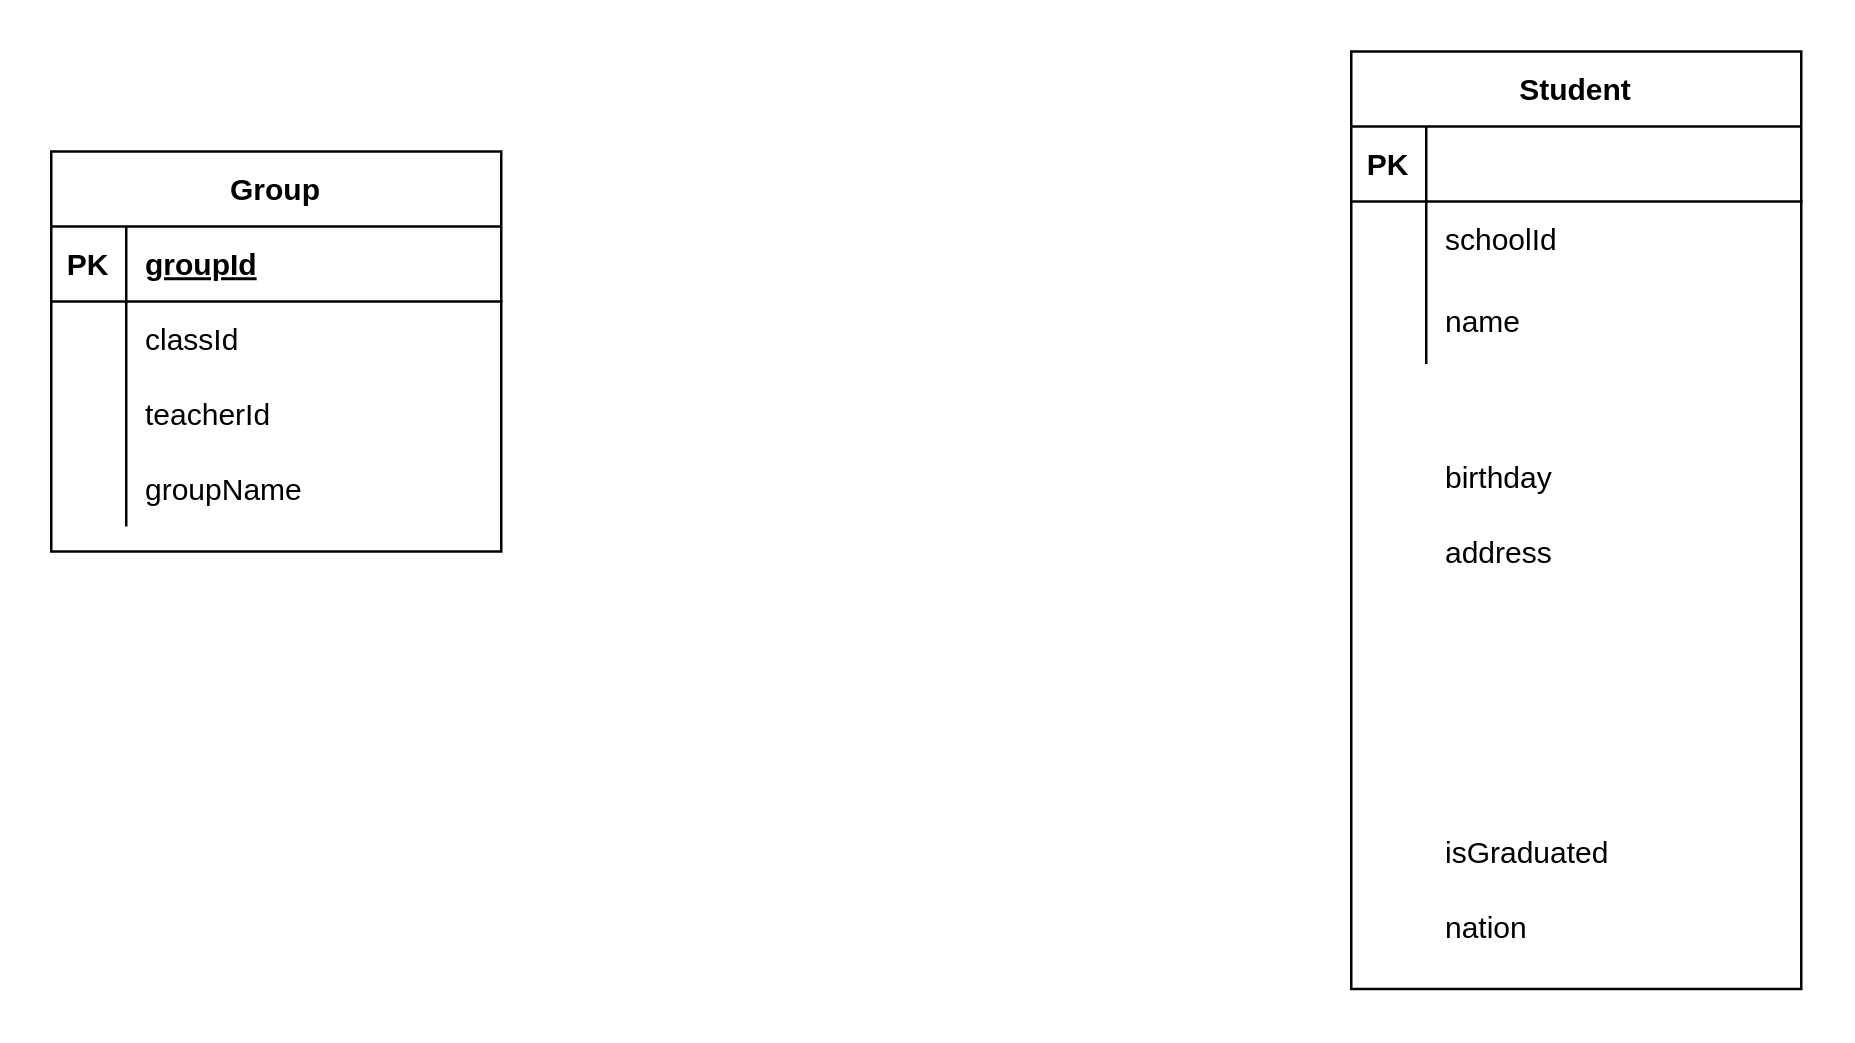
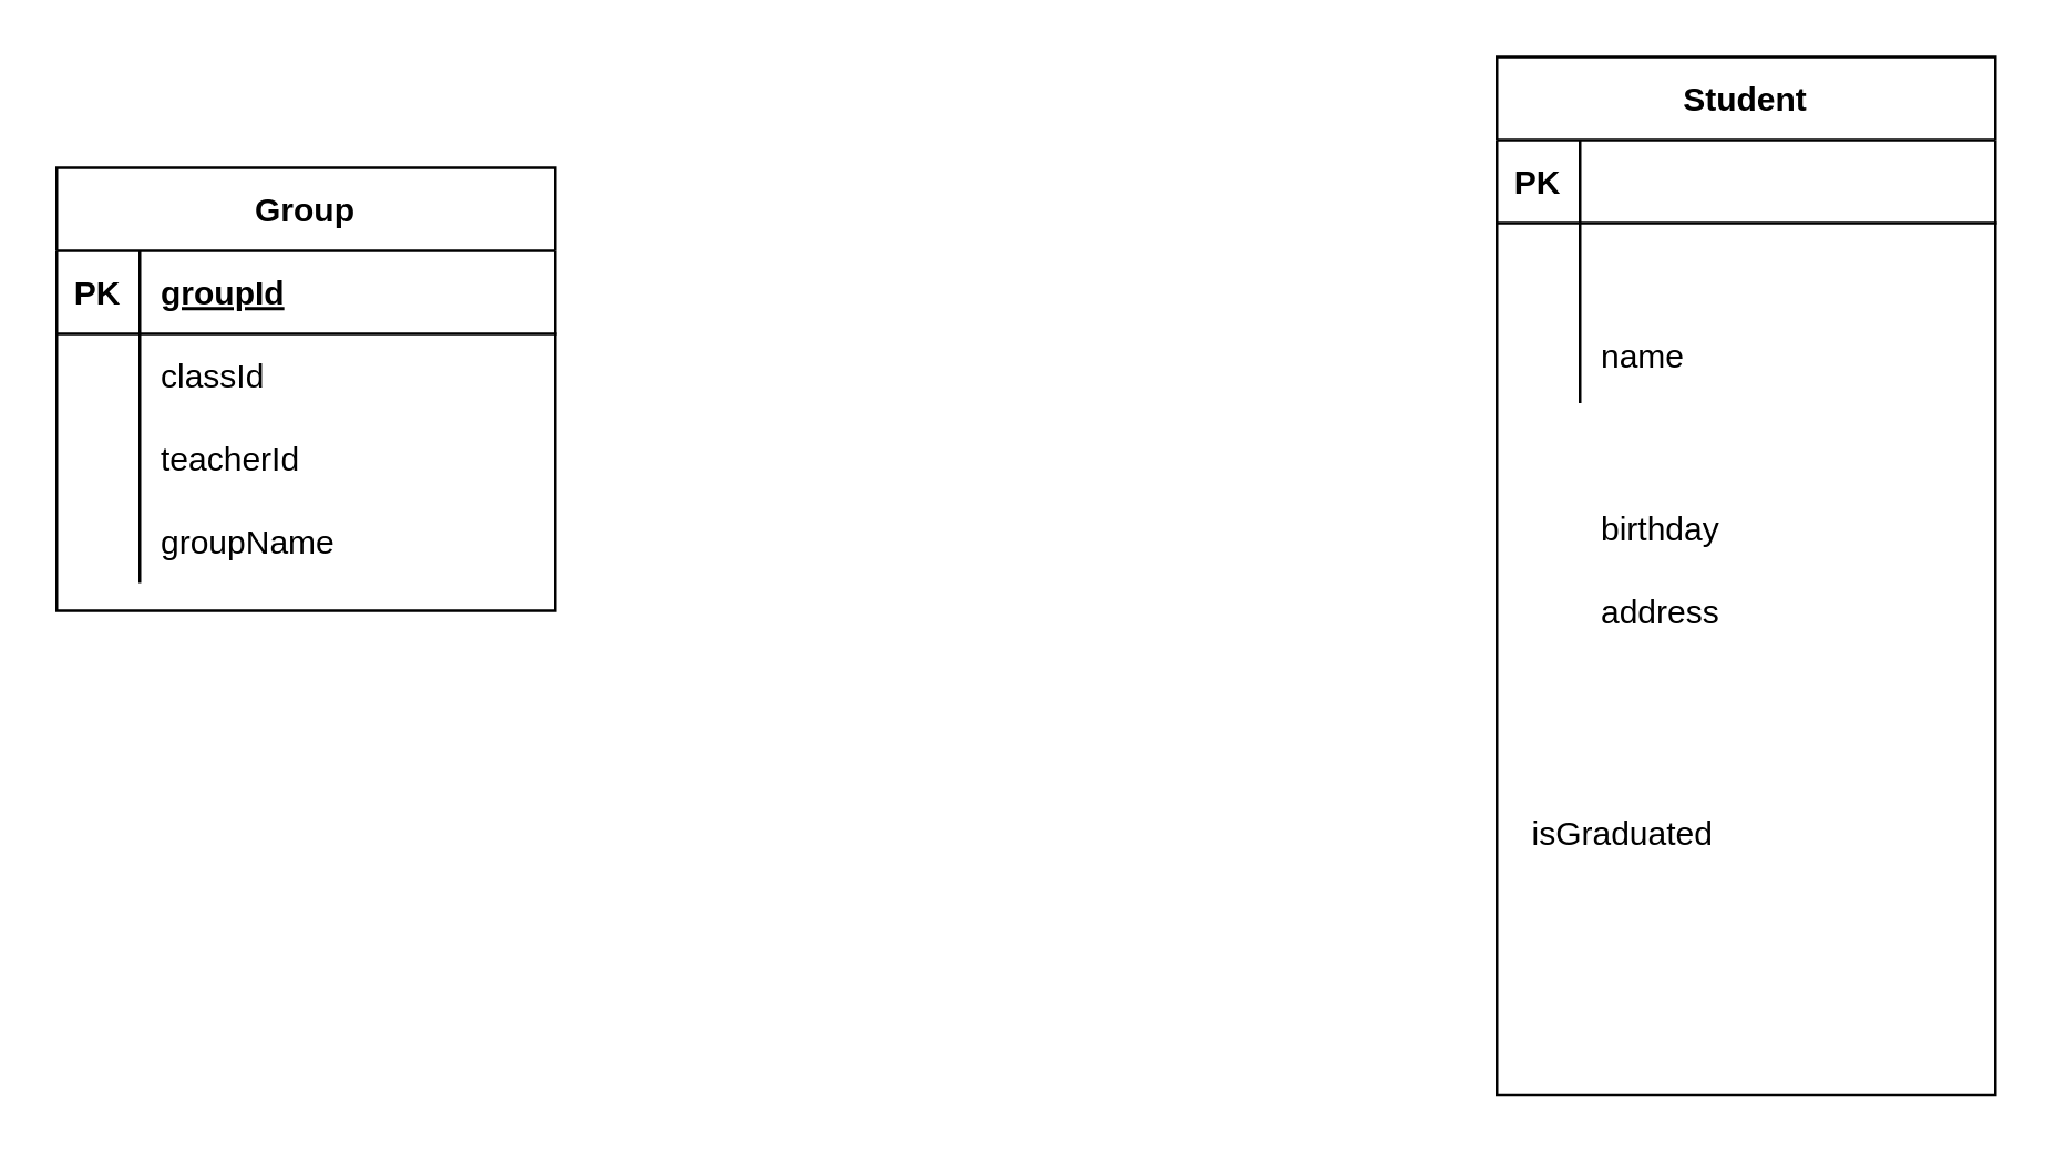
  <mxCell id="0" />
  <mxCell id="1" parent="0" />
  <mxCell id="2" value="Group" style="shape=table;startSize=30;container=1;collapsible=1;childLayout=tableLayout;fixedRows=1;rowLines=0;fontStyle=1;align=center;resizeLast=1;" parent="1" vertex="1"><mxGeometry x="20" y="60" width="180" height="160" as="geometry" /></mxCell>
  <mxCell id="3" value="" style="shape=partialRectangle;collapsible=0;dropTarget=0;pointerEvents=0;fillColor=none;top=0;left=0;bottom=1;right=0;points=[[0,0.5],[1,0.5]];portConstraint=eastwest;" parent="2" vertex="1"><mxGeometry y="30" width="180" height="30" as="geometry" /></mxCell>
  <mxCell id="4" value="PK" style="shape=partialRectangle;connectable=0;fillColor=none;top=0;left=0;bottom=0;right=0;fontStyle=1;overflow=hidden;" parent="3" vertex="1"><mxGeometry width="30" height="30" as="geometry" /></mxCell>
  <mxCell id="5" value="groupId" style="shape=partialRectangle;connectable=0;fillColor=none;top=0;left=0;bottom=0;right=0;align=left;spacingLeft=6;fontStyle=5;overflow=hidden;" parent="3" vertex="1"><mxGeometry x="30" width="150" height="30" as="geometry" /></mxCell>
  <mxCell id="6" value="" style="shape=partialRectangle;collapsible=0;dropTarget=0;pointerEvents=0;fillColor=none;top=0;left=0;bottom=0;right=0;points=[[0,0.5],[1,0.5]];portConstraint=eastwest;" parent="2" vertex="1"><mxGeometry y="60" width="180" height="30" as="geometry" /></mxCell>
  <mxCell id="7" value="" style="shape=partialRectangle;connectable=0;fillColor=none;top=0;left=0;bottom=0;right=0;editable=1;overflow=hidden;" parent="6" vertex="1"><mxGeometry width="30" height="30" as="geometry" /></mxCell>
  <mxCell id="8" value="classId" style="shape=partialRectangle;connectable=0;fillColor=none;top=0;left=0;bottom=0;right=0;align=left;spacingLeft=6;overflow=hidden;" parent="6" vertex="1"><mxGeometry x="30" width="150" height="30" as="geometry" /></mxCell>
  <mxCell id="9" value="" style="shape=partialRectangle;collapsible=0;dropTarget=0;pointerEvents=0;fillColor=none;top=0;left=0;bottom=0;right=0;points=[[0,0.5],[1,0.5]];portConstraint=eastwest;" parent="2" vertex="1"><mxGeometry y="90" width="180" height="30" as="geometry" /></mxCell>
  <mxCell id="10" value="" style="shape=partialRectangle;connectable=0;fillColor=none;top=0;left=0;bottom=0;right=0;editable=1;overflow=hidden;" parent="9" vertex="1"><mxGeometry width="30" height="30" as="geometry" /></mxCell>
  <mxCell id="11" value="teacherId" style="shape=partialRectangle;connectable=0;fillColor=none;top=0;left=0;bottom=0;right=0;align=left;spacingLeft=6;overflow=hidden;" parent="9" vertex="1"><mxGeometry x="30" width="150" height="30" as="geometry" /></mxCell>
  <mxCell id="12" value="" style="shape=partialRectangle;collapsible=0;dropTarget=0;pointerEvents=0;fillColor=none;top=0;left=0;bottom=0;right=0;points=[[0,0.5],[1,0.5]];portConstraint=eastwest;" parent="2" vertex="1"><mxGeometry y="120" width="180" height="30" as="geometry" /></mxCell>
  <mxCell id="13" value="" style="shape=partialRectangle;connectable=0;fillColor=none;top=0;left=0;bottom=0;right=0;editable=1;overflow=hidden;" parent="12" vertex="1"><mxGeometry width="30" height="30" as="geometry" /></mxCell>
  <mxCell id="14" value="groupName" style="shape=partialRectangle;connectable=0;fillColor=none;top=0;left=0;bottom=0;right=0;align=left;spacingLeft=6;overflow=hidden;" parent="12" vertex="1"><mxGeometry x="30" width="150" height="30" as="geometry" /></mxCell>
  <mxCell id="15" value="Student" style="shape=table;startSize=30;container=1;collapsible=1;childLayout=tableLayout;fixedRows=1;rowLines=0;fontStyle=1;align=center;resizeLast=1;" parent="1" vertex="1"><mxGeometry x="540" y="20" width="180" height="375" as="geometry" /></mxCell>
  <mxCell id="16" value="" style="shape=partialRectangle;collapsible=0;dropTarget=0;pointerEvents=0;fillColor=none;top=0;left=0;bottom=1;right=0;points=[[0,0.5],[1,0.5]];portConstraint=eastwest;" parent="15" vertex="1"><mxGeometry y="30" width="180" height="30" as="geometry" /></mxCell>
  <mxCell id="17" value="PK" style="shape=partialRectangle;connectable=0;fillColor=none;top=0;left=0;bottom=0;right=0;fontStyle=1;overflow=hidden;" parent="16" vertex="1"><mxGeometry width="30" height="30" as="geometry" /></mxCell>
  <mxCell id="18" value="" style="shape=partialRectangle;collapsible=0;dropTarget=0;pointerEvents=0;fillColor=none;top=0;left=0;bottom=0;right=0;points=[[0,0.5],[1,0.5]];portConstraint=eastwest;" parent="15" vertex="1"><mxGeometry y="60" width="180" height="30" as="geometry" /></mxCell>
  <mxCell id="19" value="" style="shape=partialRectangle;connectable=0;fillColor=none;top=0;left=0;bottom=0;right=0;editable=1;overflow=hidden;" parent="18" vertex="1"><mxGeometry width="30" height="30" as="geometry" /></mxCell>
- <mxCell id="20" value="schoolId" style="shape=partialRectangle;connectable=0;fillColor=none;top=0;left=0;bottom=0;right=0;align=left;spacingLeft=6;overflow=hidden;" parent="18" vertex="1"><mxGeometry x="30" width="150" height="30" as="geometry" /></mxCell>
  <mxCell id="21" value="" style="shape=partialRectangle;collapsible=0;dropTarget=0;pointerEvents=0;fillColor=none;top=0;left=0;bottom=0;right=0;points=[[0,0.5],[1,0.5]];portConstraint=eastwest;" parent="15" vertex="1"><mxGeometry y="90" width="180" height="35" as="geometry" /></mxCell>
  <mxCell id="22" value="" style="shape=partialRectangle;connectable=0;fillColor=none;top=0;left=0;bottom=0;right=0;editable=1;overflow=hidden;" parent="21" vertex="1"><mxGeometry width="30" height="35" as="geometry" /></mxCell>
  <mxCell id="23" value="name" style="shape=partialRectangle;connectable=0;fillColor=none;top=0;left=0;bottom=0;right=0;align=left;spacingLeft=6;overflow=hidden;" parent="21" vertex="1"><mxGeometry x="30" width="150" height="35" as="geometry" /></mxCell>
  <mxCell id="24" value="" style="shape=partialRectangle;collapsible=0;dropTarget=0;pointerEvents=0;fillColor=none;top=0;left=0;bottom=0;right=0;points=[[0,0.5],[1,0.5]];portConstraint=eastwest;" parent="15" vertex="1"><mxGeometry y="125" width="180" height="30" as="geometry" /></mxCell>
  <mxCell id="25" value="" style="shape=partialRectangle;connectable=0;fillColor=none;top=0;left=0;bottom=0;right=0;editable=1;overflow=hidden;" parent="24" vertex="1"><mxGeometry width="30" height="30" as="geometry" /></mxCell>
  <mxCell id="26" value="birthday" style="shape=partialRectangle;connectable=0;fillColor=none;top=0;left=0;bottom=0;right=0;align=left;spacingLeft=6;overflow=hidden;" parent="1" vertex="1"><mxGeometry x="570" y="175" width="150" height="30" as="geometry" /></mxCell>
  <mxCell id="27" value="address" style="shape=partialRectangle;connectable=0;fillColor=none;top=0;left=0;bottom=0;right=0;align=left;spacingLeft=6;overflow=hidden;" parent="1" vertex="1"><mxGeometry x="570" y="205" width="150" height="30" as="geometry" /></mxCell>
- <mxCell id="28" value="isGraduated" style="shape=partialRectangle;connectable=0;fillColor=none;top=0;left=0;bottom=0;right=0;align=left;spacingLeft=6;overflow=hidden;" parent="1" vertex="1"><mxGeometry x="570" y="325" width="150" height="30" as="geometry" /></mxCell>
- <mxCell id="29" value="nation" style="shape=partialRectangle;connectable=0;fillColor=none;top=0;left=0;bottom=0;right=0;align=left;spacingLeft=6;overflow=hidden;" parent="1" vertex="1"><mxGeometry x="570" y="355" width="150" height="30" as="geometry" /></mxCell>
+ <mxCell id="28" value="isGraduated" style="shape=partialRectangle;connectable=0;fillColor=none;top=0;left=0;bottom=0;right=0;align=left;spacingLeft=6;overflow=hidden;" parent="1" vertex="1"><mxGeometry x="545" y="285" width="150" height="30" as="geometry" /></mxCell>
